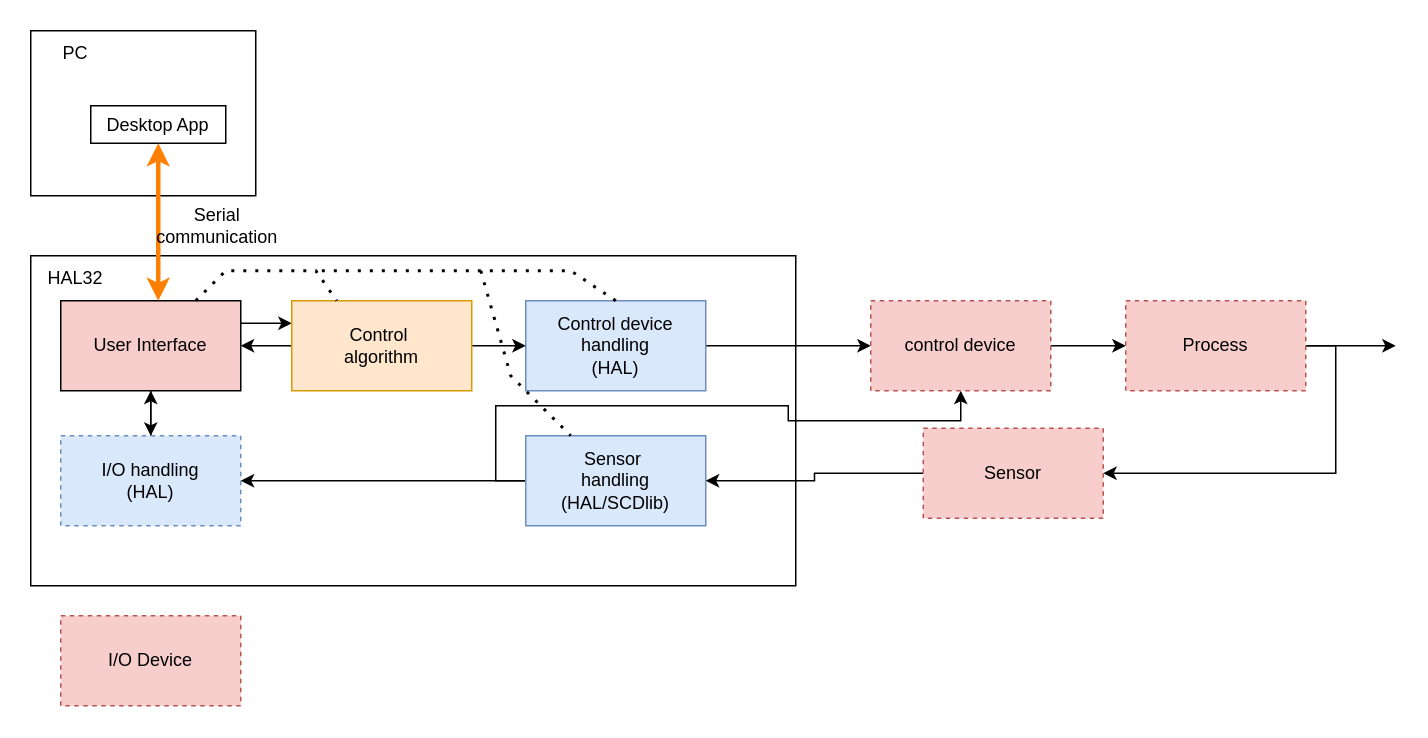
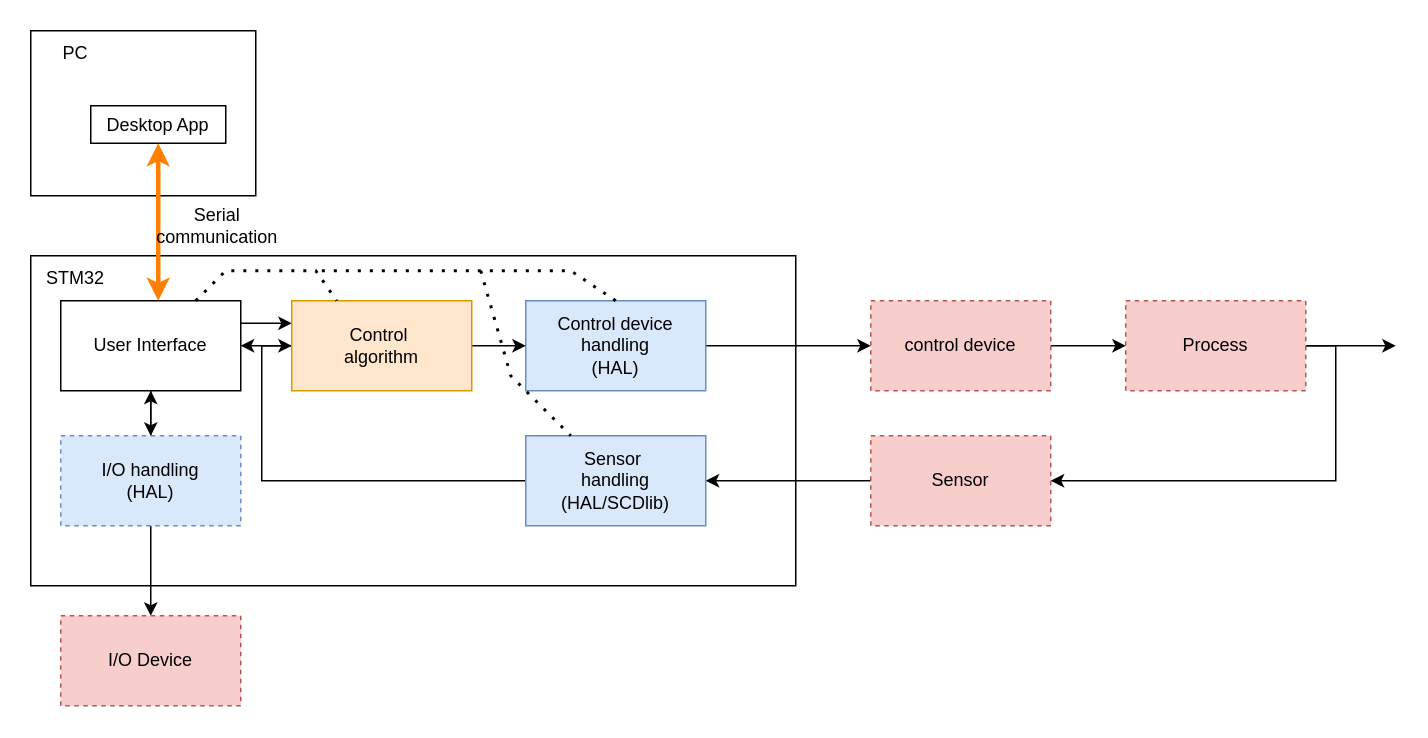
  <mxCell id="0" />
  <mxCell id="1" parent="0" />
  <mxCell id="2" value="" style="rounded=0;whiteSpace=wrap;html=1;" parent="1" vertex="1"><mxGeometry x="20" y="170" width="510" height="220" as="geometry" /></mxCell>
- <mxCell id="3" value="HAL32" style="text;html=1;align=center;verticalAlign=middle;whiteSpace=wrap;rounded=0;" parent="1" vertex="1"><mxGeometry x="20" y="170" width="60" height="30" as="geometry" /></mxCell>
+ <mxCell id="3" value="STM32" style="text;html=1;align=center;verticalAlign=middle;whiteSpace=wrap;rounded=0;" parent="1" vertex="1"><mxGeometry x="20" y="170" width="60" height="30" as="geometry" /></mxCell>
  <mxCell id="4" value="" style="rounded=0;whiteSpace=wrap;html=1;" parent="1" vertex="1"><mxGeometry x="20" y="20" width="150" height="110" as="geometry" /></mxCell>
  <mxCell id="5" value="PC" style="text;html=1;align=center;verticalAlign=middle;whiteSpace=wrap;rounded=0;" parent="1" vertex="1"><mxGeometry x="20" y="20" width="60" height="30" as="geometry" /></mxCell>
  <mxCell id="6" value="Desktop App" style="rounded=0;whiteSpace=wrap;html=1;" parent="1" vertex="1"><mxGeometry x="60" y="70" width="90" height="25" as="geometry" /></mxCell>
  <mxCell id="7" style="edgeStyle=orthogonalEdgeStyle;rounded=0;orthogonalLoop=1;jettySize=auto;html=1;exitX=1;exitY=0.25;exitDx=0;exitDy=0;entryX=0;entryY=0.25;entryDx=0;entryDy=0;" edge="1" parent="1" source="9" target="21"><mxGeometry relative="1" as="geometry" /></mxCell>
  <mxCell id="8" style="edgeStyle=orthogonalEdgeStyle;rounded=0;orthogonalLoop=1;jettySize=auto;html=1;exitX=0.5;exitY=1;exitDx=0;exitDy=0;entryX=0.5;entryY=0;entryDx=0;entryDy=0;" edge="1" parent="1" source="9" target="12"><mxGeometry relative="1" as="geometry" /></mxCell>
- <mxCell id="9" value="User Interface" style="rounded=0;whiteSpace=wrap;html=1;fillColor=#f8cecc;" parent="1" vertex="1"><mxGeometry x="40" y="200" width="120" height="60" as="geometry" /></mxCell>
+ <mxCell id="9" value="User Interface" style="rounded=0;whiteSpace=wrap;html=1;" parent="1" vertex="1"><mxGeometry x="40" y="200" width="120" height="60" as="geometry" /></mxCell>
+ <mxCell id="10" style="edgeStyle=orthogonalEdgeStyle;rounded=0;orthogonalLoop=1;jettySize=auto;html=1;exitX=0.5;exitY=1;exitDx=0;exitDy=0;" edge="1" parent="1" source="12" target="18"><mxGeometry relative="1" as="geometry"><Array as="points"><mxPoint x="100" y="380" /><mxPoint x="100" y="380" /></Array></mxGeometry></mxCell>
  <mxCell id="11" style="edgeStyle=orthogonalEdgeStyle;rounded=0;orthogonalLoop=1;jettySize=auto;html=1;exitX=0.5;exitY=0;exitDx=0;exitDy=0;entryX=0.5;entryY=1;entryDx=0;entryDy=0;" edge="1" parent="1" source="12" target="9"><mxGeometry relative="1" as="geometry" /></mxCell>
  <mxCell id="12" value="I/O handling&lt;div&gt;(HAL)&lt;/div&gt;" style="rounded=0;whiteSpace=wrap;html=1;fillColor=#dae8fc;strokeColor=#6c8ebf;dashed=1;" parent="1" vertex="1"><mxGeometry x="40" y="290" width="120" height="60" as="geometry" /></mxCell>
  <mxCell id="13" style="edgeStyle=orthogonalEdgeStyle;rounded=0;orthogonalLoop=1;jettySize=auto;html=1;exitX=1;exitY=0.5;exitDx=0;exitDy=0;entryX=0;entryY=0.5;entryDx=0;entryDy=0;" edge="1" parent="1" source="14" target="23"><mxGeometry relative="1" as="geometry" /></mxCell>
  <mxCell id="14" value="Control device&lt;div&gt;handling&lt;/div&gt;&lt;div&gt;(HAL)&lt;/div&gt;" style="rounded=0;whiteSpace=wrap;html=1;fillColor=#dae8fc;strokeColor=#6c8ebf;" parent="1" vertex="1"><mxGeometry x="350" y="200" width="120" height="60" as="geometry" /></mxCell>
- <mxCell id="15" style="edgeStyle=orthogonalEdgeStyle;rounded=0;orthogonalLoop=1;jettySize=auto;html=1;exitX=0;exitY=0.5;exitDx=0;exitDy=0;entryX=1;entryY=0.5;entryDx=0;entryDy=0;" edge="1" parent="1" source="17" target="12"><mxGeometry relative="1" as="geometry" /></mxCell>
- <mxCell id="16" style="edgeStyle=orthogonalEdgeStyle;rounded=0;orthogonalLoop=1;jettySize=auto;html=1;exitX=0;exitY=0.5;exitDx=0;exitDy=0;" edge="1" parent="1" source="17" target="23"><mxGeometry relative="1" as="geometry" /></mxCell>
+ <mxCell id="16" style="edgeStyle=orthogonalEdgeStyle;rounded=0;orthogonalLoop=1;jettySize=auto;html=1;exitX=0;exitY=0.5;exitDx=0;exitDy=0;entryX=0;entryY=0.5;entryDx=0;entryDy=0;" edge="1" parent="1" source="17" target="21"><mxGeometry relative="1" as="geometry" /></mxCell>
  <mxCell id="17" value="Sensor&amp;nbsp;&lt;div&gt;handling&lt;/div&gt;&lt;div&gt;(HAL/SCDlib)&lt;/div&gt;" style="rounded=0;whiteSpace=wrap;html=1;fillColor=#dae8fc;strokeColor=#6c8ebf;" parent="1" vertex="1"><mxGeometry x="350" y="290" width="120" height="60" as="geometry" /></mxCell>
  <mxCell id="18" value="I/O Device" style="rounded=0;whiteSpace=wrap;html=1;dashed=1;fillColor=#f8cecc;strokeColor=#b85450;" parent="1" vertex="1"><mxGeometry x="40" y="410" width="120" height="60" as="geometry" /></mxCell>
  <mxCell id="19" style="edgeStyle=orthogonalEdgeStyle;rounded=0;orthogonalLoop=1;jettySize=auto;html=1;exitX=1;exitY=0.5;exitDx=0;exitDy=0;entryX=0;entryY=0.5;entryDx=0;entryDy=0;" edge="1" parent="1" source="21" target="14"><mxGeometry relative="1" as="geometry" /></mxCell>
  <mxCell id="20" style="edgeStyle=orthogonalEdgeStyle;rounded=0;orthogonalLoop=1;jettySize=auto;html=1;exitX=0;exitY=0.5;exitDx=0;exitDy=0;entryX=1;entryY=0.5;entryDx=0;entryDy=0;" edge="1" parent="1" source="21" target="9"><mxGeometry relative="1" as="geometry" /></mxCell>
  <mxCell id="21" value="Control&amp;nbsp;&lt;div&gt;algorithm&lt;/div&gt;" style="rounded=0;whiteSpace=wrap;html=1;fillColor=#ffe6cc;strokeColor=#d79b00;" vertex="1" parent="1"><mxGeometry x="194" y="200" width="120" height="60" as="geometry" /></mxCell>
  <mxCell id="22" style="edgeStyle=orthogonalEdgeStyle;rounded=0;orthogonalLoop=1;jettySize=auto;html=1;exitX=1;exitY=0.5;exitDx=0;exitDy=0;entryX=0;entryY=0.5;entryDx=0;entryDy=0;" edge="1" parent="1" source="23" target="28"><mxGeometry relative="1" as="geometry" /></mxCell>
  <mxCell id="23" value="control device" style="rounded=0;whiteSpace=wrap;html=1;dashed=1;fillColor=#f8cecc;strokeColor=#b85450;" vertex="1" parent="1"><mxGeometry x="580" y="200" width="120" height="60" as="geometry" /></mxCell>
  <mxCell id="24" style="edgeStyle=orthogonalEdgeStyle;rounded=0;orthogonalLoop=1;jettySize=auto;html=1;exitX=0;exitY=0.5;exitDx=0;exitDy=0;entryX=1;entryY=0.5;entryDx=0;entryDy=0;" edge="1" parent="1" source="25" target="17"><mxGeometry relative="1" as="geometry" /></mxCell>
- <mxCell id="25" value="Sensor" style="rounded=0;whiteSpace=wrap;html=1;dashed=1;fillColor=#f8cecc;strokeColor=#b85450;" vertex="1" parent="1"><mxGeometry x="615" y="285" width="120" height="60" as="geometry" /></mxCell>
+ <mxCell id="25" value="Sensor" style="rounded=0;whiteSpace=wrap;html=1;dashed=1;fillColor=#f8cecc;strokeColor=#b85450;" vertex="1" parent="1"><mxGeometry x="580" y="290" width="120" height="60" as="geometry" /></mxCell>
  <mxCell id="26" style="edgeStyle=orthogonalEdgeStyle;rounded=0;orthogonalLoop=1;jettySize=auto;html=1;exitX=1;exitY=0.5;exitDx=0;exitDy=0;" edge="1" parent="1" source="28"><mxGeometry relative="1" as="geometry"><mxPoint x="930" y="230" as="targetPoint" /></mxGeometry></mxCell>
  <mxCell id="27" style="edgeStyle=orthogonalEdgeStyle;rounded=0;orthogonalLoop=1;jettySize=auto;html=1;exitX=1;exitY=0.5;exitDx=0;exitDy=0;entryX=1;entryY=0.5;entryDx=0;entryDy=0;" edge="1" parent="1" source="28" target="25"><mxGeometry relative="1" as="geometry" /></mxCell>
  <mxCell id="28" value="Process" style="rounded=0;whiteSpace=wrap;html=1;dashed=1;fillColor=#f8cecc;strokeColor=#b85450;" vertex="1" parent="1"><mxGeometry x="750" y="200" width="120" height="60" as="geometry" /></mxCell>
  <mxCell id="29" value="" style="endArrow=none;dashed=1;html=1;dashPattern=1 3;strokeWidth=2;rounded=0;exitX=0.75;exitY=0;exitDx=0;exitDy=0;entryX=0.25;entryY=0;entryDx=0;entryDy=0;" edge="1" parent="1" source="9" target="21"><mxGeometry width="50" height="50" relative="1" as="geometry"><mxPoint x="160" y="290" as="sourcePoint" /><mxPoint x="210" y="240" as="targetPoint" /><Array as="points"><mxPoint x="150" y="180" /><mxPoint x="180" y="180" /><mxPoint x="210" y="180" /></Array></mxGeometry></mxCell>
  <mxCell id="30" value="" style="endArrow=none;dashed=1;html=1;dashPattern=1 3;strokeWidth=2;rounded=0;exitX=0.5;exitY=0;exitDx=0;exitDy=0;" edge="1" parent="1" source="14"><mxGeometry width="50" height="50" relative="1" as="geometry"><mxPoint x="160" y="290" as="sourcePoint" /><mxPoint x="210" y="180" as="targetPoint" /><Array as="points"><mxPoint x="380" y="180" /></Array></mxGeometry></mxCell>
  <mxCell id="31" value="" style="endArrow=none;dashed=1;html=1;dashPattern=1 3;strokeWidth=2;rounded=0;entryX=0.25;entryY=0;entryDx=0;entryDy=0;" edge="1" parent="1" target="17"><mxGeometry width="50" height="50" relative="1" as="geometry"><mxPoint x="320" y="180" as="sourcePoint" /><mxPoint x="210" y="290" as="targetPoint" /><Array as="points"><mxPoint x="340" y="250" /></Array></mxGeometry></mxCell>
  <mxCell id="32" value="" style="endArrow=classic;startArrow=classic;html=1;rounded=0;entryX=0.5;entryY=1;entryDx=0;entryDy=0;strokeColor=#FF8000;strokeWidth=3;" edge="1" parent="1" target="6"><mxGeometry width="100" height="100" relative="1" as="geometry"><mxPoint x="105" y="200" as="sourcePoint" /><mxPoint x="270" y="140" as="targetPoint" /></mxGeometry></mxCell>
  <mxCell id="33" value="Serial&lt;div&gt;communication&lt;/div&gt;" style="text;html=1;align=center;verticalAlign=middle;resizable=0;points=[];autosize=1;strokeColor=none;fillColor=none;" vertex="1" parent="1"><mxGeometry x="94" y="130" width="100" height="40" as="geometry" /></mxCell>
